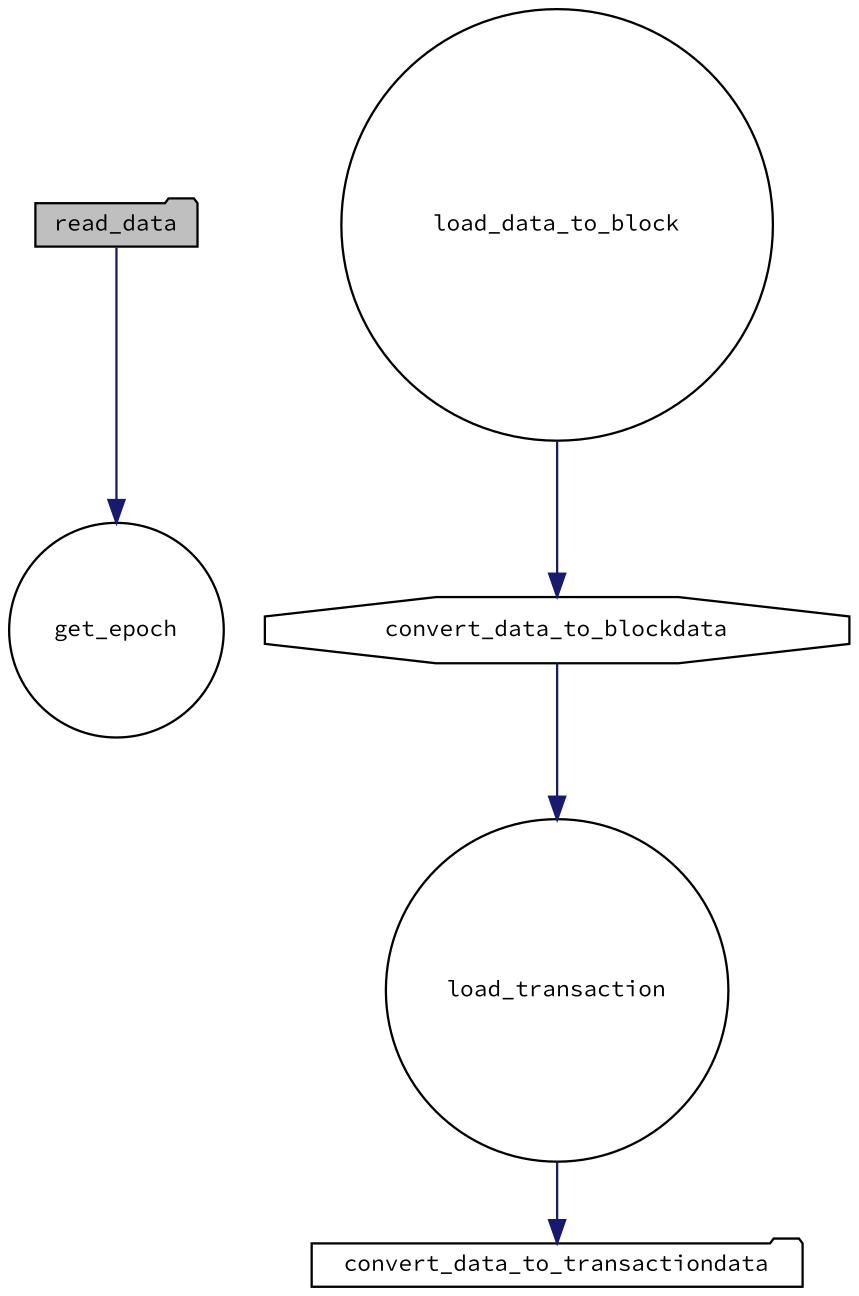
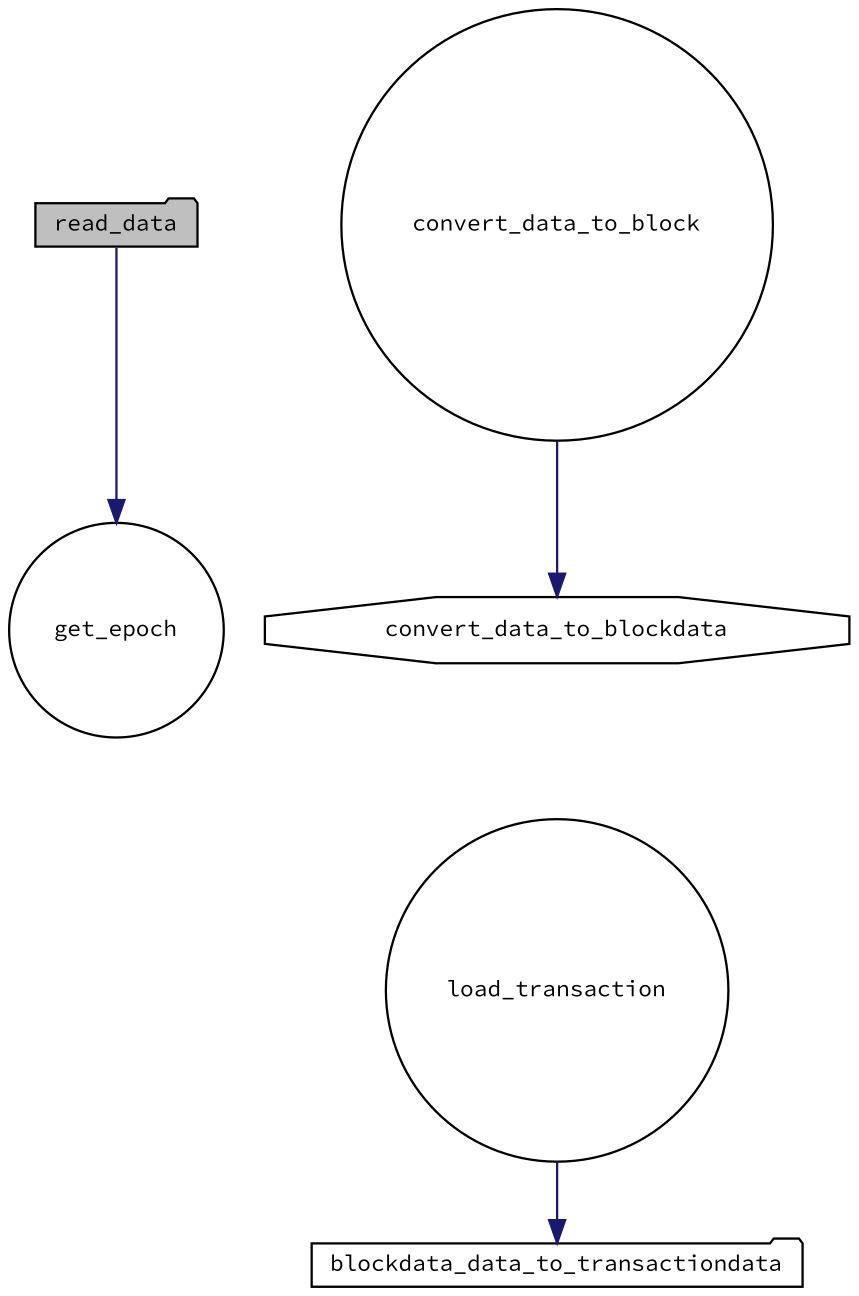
  digraph {
    fontname="Source Code Pro"
    rankdir=TB
    node [color=black fillcolor=white fontname="Source Code Pro" fontsize=10 shape=circle style=filled]
    edge [color=midnightblue fontname="Source Code Pro" fontsize=10 labelfontname=Helvetica labelfontsize=10 style=solid]
    n1 [fillcolor=grey75 fontcolor=black height=0.2 label=read_data shape=folder width=0.4]
    n2 [height=0.2 label=get_epoch width=0.4]
-   n3 [height=0.2 label=load_data_to_block width=0.4]
+   n3 [height=0.2 label=convert_data_to_block width=0.4]
    n4 [height=0.2 label=convert_data_to_blockdata shape=octagon width=0.4]
    n5 [height=0.2 label=load_transaction width=0.4]
-   n6 [height=0.2 label=convert_data_to_transactiondata shape=folder width=0.4]
+   n6 [height=0.2 label=blockdata_data_to_transactiondata shape=folder width=0.4]
    n1 -> n2
    n3 -> n4
-   n4 -> n5
    n5 -> n6
  }
